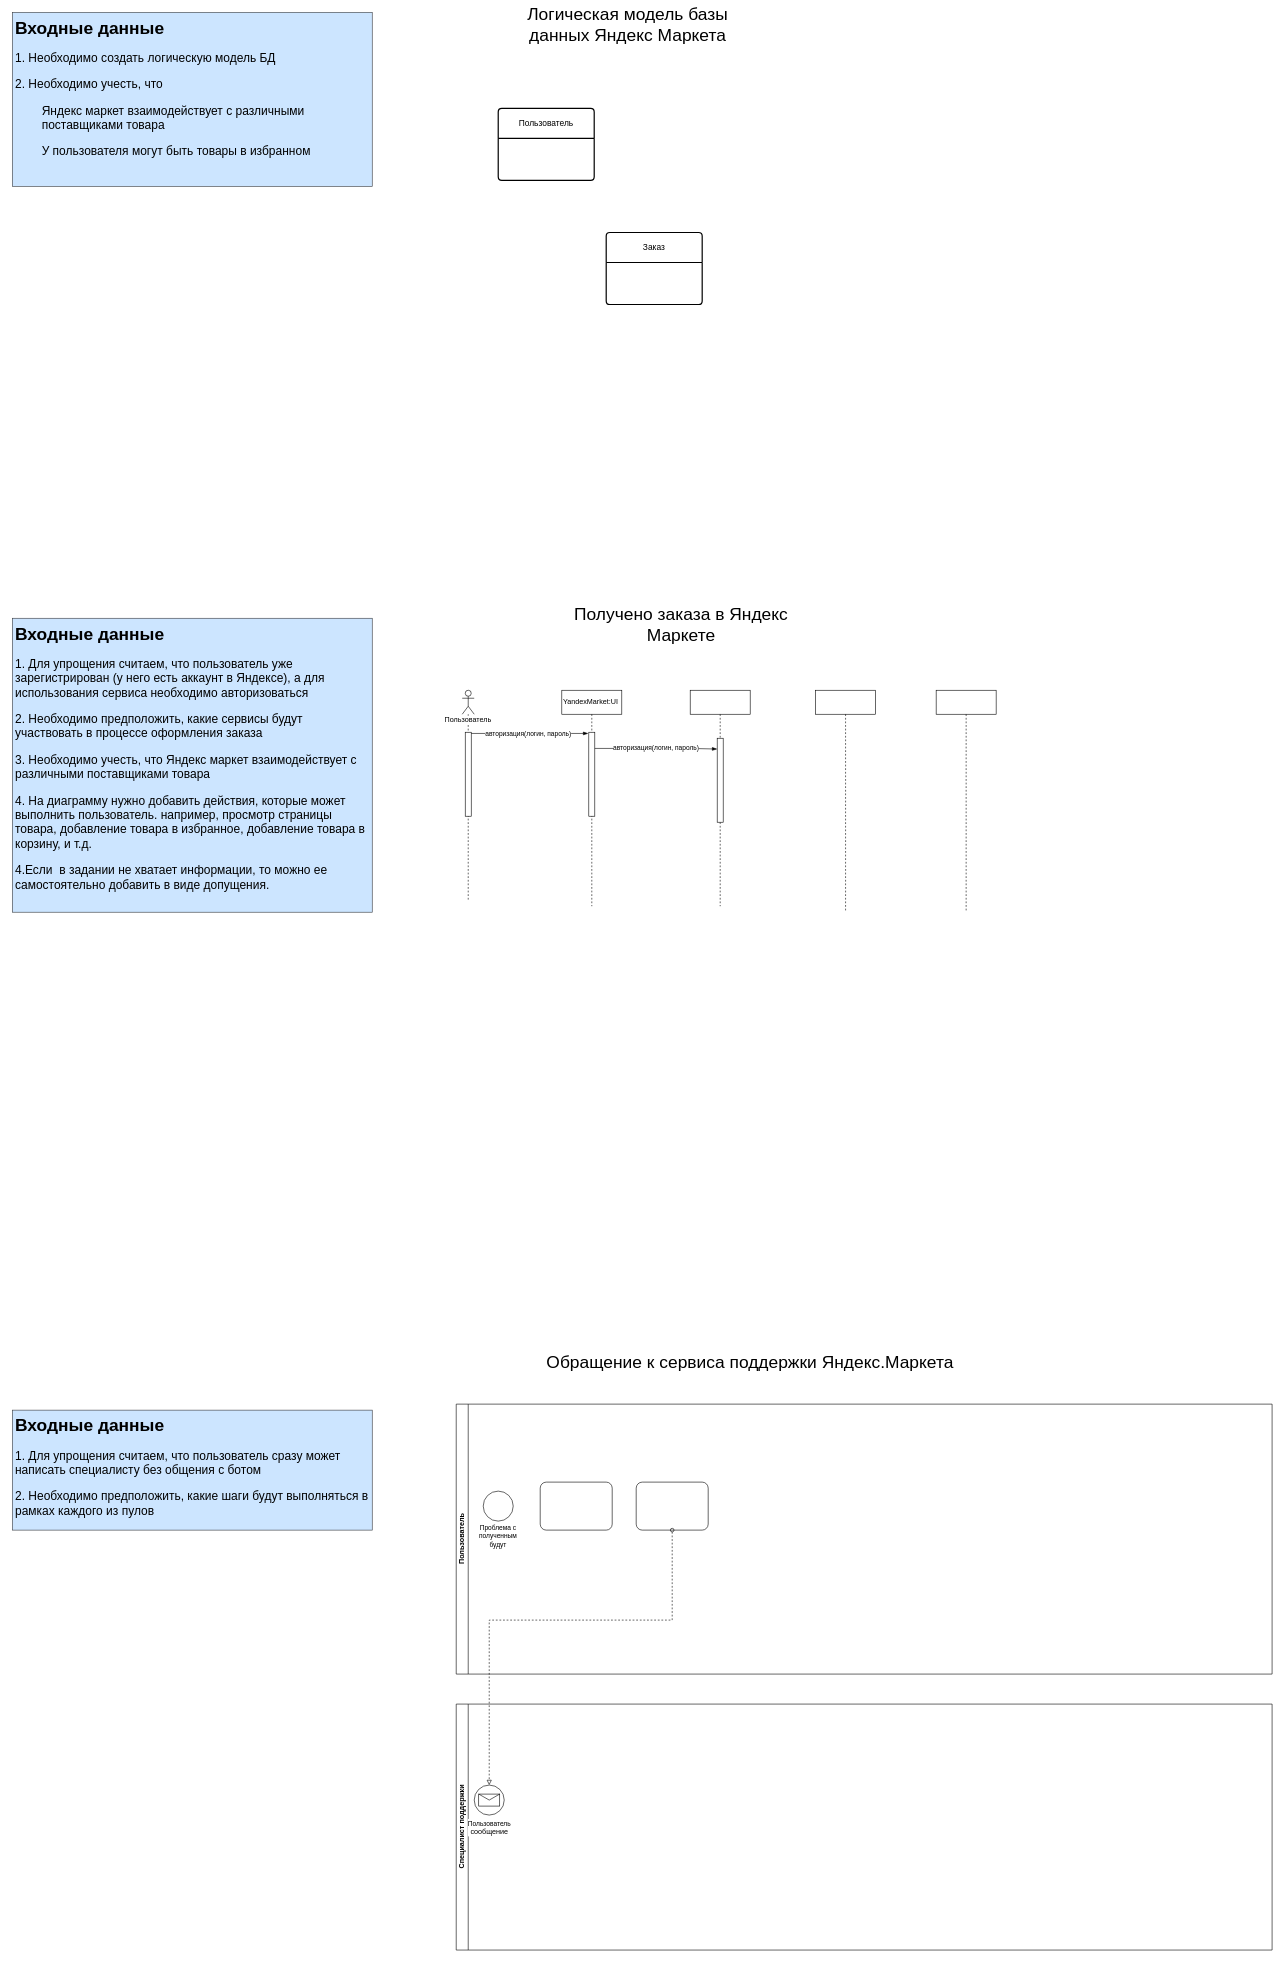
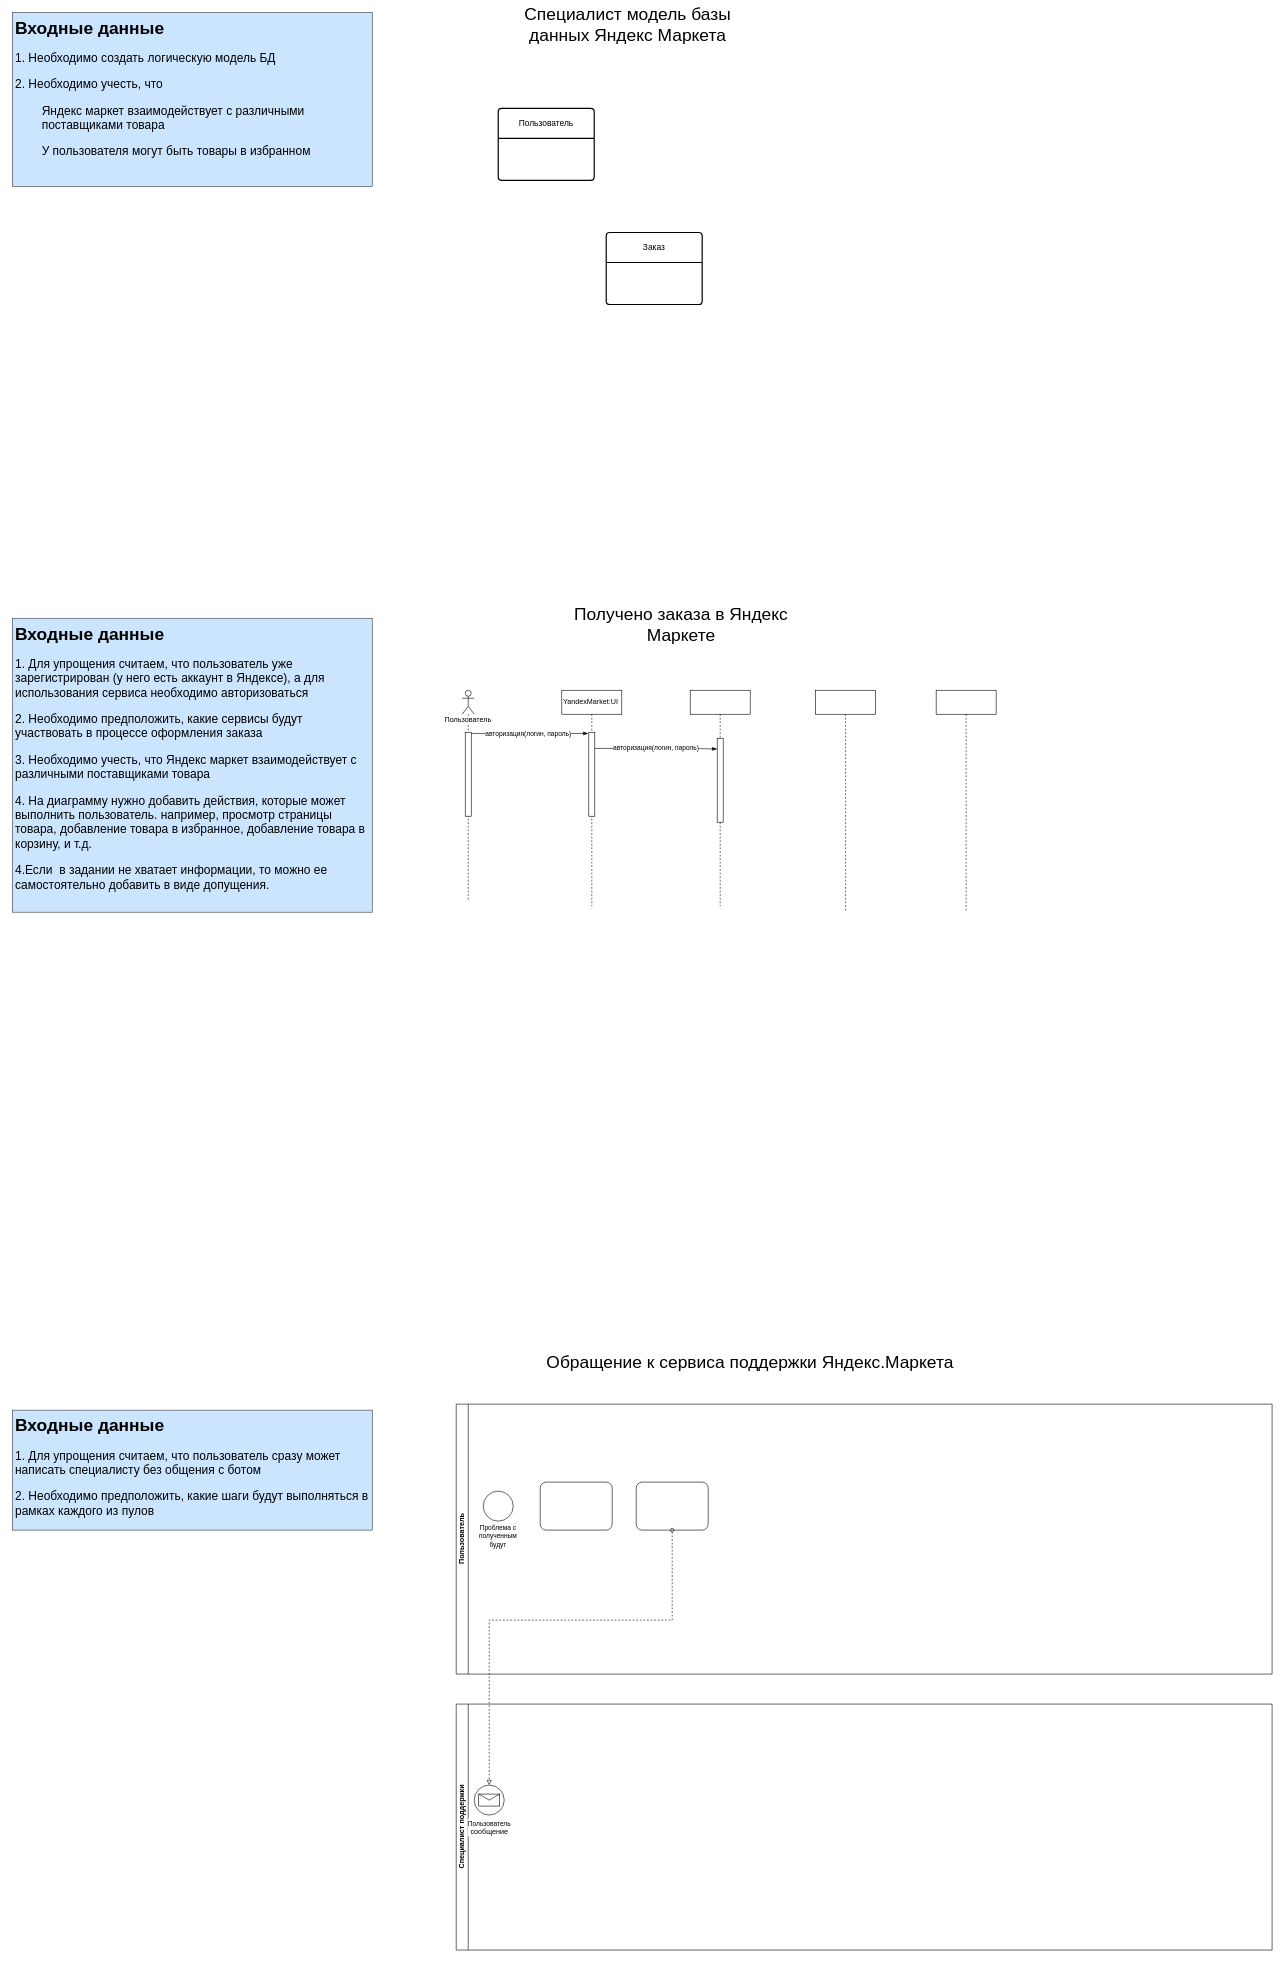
  <mxCell id="0" />
  <mxCell id="1" parent="0" />
  <mxCell id="2" style="edgeStyle=none;rounded=0;orthogonalLoop=1;jettySize=auto;html=1;endArrow=blockThin;endFill=1;" edge="1" parent="1" source="4"><mxGeometry relative="1" as="geometry"><mxPoint x="980" y="1222" as="targetPoint" /><Array as="points"><mxPoint x="909" y="1222" /></Array></mxGeometry></mxCell>
  <mxCell id="3" value="авторизация(логин, пароль)" style="edgeLabel;html=1;align=center;verticalAlign=middle;resizable=0;points=[];" vertex="1" connectable="0" parent="2"><mxGeometry x="0.063" y="-3" relative="1" as="geometry"><mxPoint x="-7" y="-4" as="offset" /></mxGeometry></mxCell>
  <mxCell id="4" value="&lt;span style=&quot;background-color: rgb(255, 255, 255);&quot;&gt;Пользователь&lt;/span&gt;" style="shape=umlLifeline;participant=umlActor;perimeter=lifelinePerimeter;whiteSpace=wrap;html=1;container=1;collapsible=0;recursiveResize=0;verticalAlign=top;spacingTop=36;outlineConnect=0;" vertex="1" parent="1"><mxGeometry x="770" y="1150" width="20" height="350" as="geometry" /></mxCell>
  <mxCell id="5" value="" style="html=1;points=[];perimeter=orthogonalPerimeter;" vertex="1" parent="4"><mxGeometry x="5" y="70" width="10" height="140" as="geometry" /></mxCell>
  <mxCell id="6" value="" style="shape=umlLifeline;perimeter=lifelinePerimeter;whiteSpace=wrap;html=1;container=1;collapsible=0;recursiveResize=0;outlineConnect=0;" vertex="1" parent="1"><mxGeometry x="1359" y="1150" width="100" height="370" as="geometry" /></mxCell>
  <mxCell id="7" style="edgeStyle=none;rounded=0;orthogonalLoop=1;jettySize=auto;html=1;endArrow=blockThin;endFill=1;" edge="1" parent="1" source="9"><mxGeometry relative="1" as="geometry"><mxPoint x="1195" y="1248" as="targetPoint" /><Array as="points"><mxPoint x="1149" y="1247" /></Array></mxGeometry></mxCell>
  <mxCell id="8" value="авторизация(логин, пароль)" style="edgeLabel;html=1;align=center;verticalAlign=middle;resizable=0;points=[];" vertex="1" connectable="0" parent="7"><mxGeometry x="0.098" y="-1" relative="1" as="geometry"><mxPoint x="-8" y="-3" as="offset" /></mxGeometry></mxCell>
  <mxCell id="9" value="YandexMarket:UI&amp;nbsp;" style="shape=umlLifeline;perimeter=lifelinePerimeter;whiteSpace=wrap;html=1;container=1;collapsible=0;recursiveResize=0;outlineConnect=0;" vertex="1" parent="1"><mxGeometry x="936" y="1150" width="100" height="360" as="geometry" /></mxCell>
  <mxCell id="10" value="" style="html=1;points=[];perimeter=orthogonalPerimeter;" vertex="1" parent="9"><mxGeometry x="45" y="70" width="10" height="140" as="geometry" /></mxCell>
  <mxCell id="11" value="" style="shape=umlLifeline;perimeter=lifelinePerimeter;whiteSpace=wrap;html=1;container=1;collapsible=0;recursiveResize=0;outlineConnect=0;" vertex="1" parent="1"><mxGeometry x="1150" y="1150" width="100" height="360" as="geometry" /></mxCell>
  <mxCell id="12" value="" style="html=1;points=[];perimeter=orthogonalPerimeter;" vertex="1" parent="11"><mxGeometry x="45" y="80" width="10" height="140" as="geometry" /></mxCell>
  <mxCell id="13" value="&lt;h1 style=&quot;font-size: 29px;&quot;&gt;&lt;font style=&quot;font-size: 29px;&quot;&gt;Входные данные&lt;/font&gt;&lt;/h1&gt;&lt;p style=&quot;font-size: 20px;&quot;&gt;&lt;font style=&quot;font-size: 20px;&quot;&gt;1. Для упрощения считаем, что пользователь уже зарегистрирован (у него есть аккаунт в Яндексе), а для использования сервиса необходимо авторизоваться&lt;/font&gt;&lt;/p&gt;&lt;p style=&quot;font-size: 20px;&quot;&gt;&lt;font style=&quot;font-size: 20px;&quot;&gt;2. Необходимо предположить, какие сервисы будут участвовать в процессе оформления заказа&lt;/font&gt;&lt;/p&gt;&lt;p style=&quot;font-size: 20px;&quot;&gt;&lt;font style=&quot;font-size: 20px;&quot;&gt;3. Необходимо учесть, что Яндекс маркет взаимодействует с различными поставщиками товара&lt;/font&gt;&lt;/p&gt;&lt;p style=&quot;font-size: 20px;&quot;&gt;&lt;font style=&quot;font-size: 20px;&quot;&gt;4. На диаграмму нужно добавить действия, которые может выполнить пользователь. например, просмотр страницы товара, добавление товара в избранное, добавление товара в корзину, и т.д.&lt;/font&gt;&lt;/p&gt;&lt;p style=&quot;font-size: 20px;&quot;&gt;&lt;font style=&quot;font-size: 20px;&quot;&gt;4.Если&amp;nbsp; в задании не хватает информации, то можно ее самостоятельно добавить в виде допущения.&lt;/font&gt;&lt;/p&gt;" style="text;html=1;strokeColor=#36393d;fillColor=#cce5ff;spacing=5;spacingTop=-20;whiteSpace=wrap;overflow=hidden;rounded=0;fontSize=16;" vertex="1" parent="1"><mxGeometry x="20" y="1030" width="600" height="490" as="geometry" /></mxCell>
  <mxCell id="14" value="Получено заказа в Яндекс Маркете" style="text;html=1;strokeColor=none;fillColor=none;align=center;verticalAlign=middle;whiteSpace=wrap;rounded=0;fontSize=29;" vertex="1" parent="1"><mxGeometry x="950" y="1020" width="370" height="40" as="geometry" /></mxCell>
  <mxCell id="15" value="" style="shape=umlLifeline;perimeter=lifelinePerimeter;whiteSpace=wrap;html=1;container=1;collapsible=0;recursiveResize=0;outlineConnect=0;" vertex="1" parent="1"><mxGeometry x="1560" y="1150" width="100" height="370" as="geometry" /></mxCell>
  <mxCell id="16" value="Обращение к сервиса поддержки Яндекс.Маркета" style="text;html=1;strokeColor=none;fillColor=none;align=center;verticalAlign=middle;whiteSpace=wrap;rounded=0;fontSize=29;" vertex="1" parent="1"><mxGeometry x="860" y="2250" width="780" height="40" as="geometry" /></mxCell>
  <mxCell id="17" value="Пользователь" style="swimlane;html=1;startSize=20;horizontal=0;" vertex="1" parent="1"><mxGeometry x="760" y="2340" width="1360" height="450" as="geometry" /></mxCell>
  <mxCell id="18" value="" style="points=[[0.145,0.145,0],[0.5,0,0],[0.855,0.145,0],[1,0.5,0],[0.855,0.855,0],[0.5,1,0],[0.145,0.855,0],[0,0.5,0]];shape=mxgraph.bpmn.event;html=1;verticalLabelPosition=bottom;labelBackgroundColor=#ffffff;verticalAlign=top;align=center;perimeter=ellipsePerimeter;outlineConnect=0;aspect=fixed;outline=standard;symbol=general;" vertex="1" parent="17"><mxGeometry x="45" y="145" width="50" height="50" as="geometry" /></mxCell>
  <mxCell id="19" value="&lt;span style=&quot;font-size: 11px;&quot;&gt;Проблема с полученным будут&lt;/span&gt;" style="text;html=1;strokeColor=none;fillColor=none;align=center;verticalAlign=middle;whiteSpace=wrap;rounded=0;" vertex="1" parent="17"><mxGeometry x="40" y="205" width="60" height="30" as="geometry" /></mxCell>
  <mxCell id="20" value="" style="points=[[0.25,0,0],[0.5,0,0],[0.75,0,0],[1,0.25,0],[1,0.5,0],[1,0.75,0],[0.75,1,0],[0.5,1,0],[0.25,1,0],[0,0.75,0],[0,0.5,0],[0,0.25,0]];shape=mxgraph.bpmn.task;whiteSpace=wrap;rectStyle=rounded;size=10;taskMarker=abstract;fontSize=11;" vertex="1" parent="17"><mxGeometry x="140" y="130" width="120" height="80" as="geometry" /></mxCell>
  <mxCell id="21" value="" style="points=[[0.25,0,0],[0.5,0,0],[0.75,0,0],[1,0.25,0],[1,0.5,0],[1,0.75,0],[0.75,1,0],[0.5,1,0],[0.25,1,0],[0,0.75,0],[0,0.5,0],[0,0.25,0]];shape=mxgraph.bpmn.task;whiteSpace=wrap;rectStyle=rounded;size=10;taskMarker=abstract;fontSize=11;" vertex="1" parent="17"><mxGeometry x="300" y="130" width="120" height="80" as="geometry" /></mxCell>
  <mxCell id="22" value="&lt;h1 style=&quot;font-size: 29px;&quot;&gt;&lt;font style=&quot;font-size: 29px;&quot;&gt;Входные данные&lt;/font&gt;&lt;/h1&gt;&lt;p style=&quot;font-size: 20px;&quot;&gt;&lt;font style=&quot;font-size: 20px;&quot;&gt;1. Для упрощения считаем, что пользователь сразу может написать специалисту без общения с ботом&lt;/font&gt;&lt;/p&gt;&lt;p style=&quot;font-size: 20px;&quot;&gt;&lt;font style=&quot;font-size: 20px;&quot;&gt;2. Необходимо предположить, какие шаги будут выполняться в рамках каждого из пулов&lt;/font&gt;&lt;/p&gt;&lt;p style=&quot;font-size: 20px;&quot;&gt;&lt;br&gt;&lt;/p&gt;" style="text;html=1;strokeColor=#36393d;fillColor=#cce5ff;spacing=5;spacingTop=-20;whiteSpace=wrap;overflow=hidden;rounded=0;fontSize=16;" vertex="1" parent="1"><mxGeometry x="20" y="2350" width="600" height="200" as="geometry" /></mxCell>
  <mxCell id="23" value="Специалист поддержки&lt;br&gt;" style="swimlane;html=1;startSize=20;horizontal=0;" vertex="1" parent="1"><mxGeometry x="760" y="2840" width="1360" height="410" as="geometry" /></mxCell>
  <mxCell id="24" value="&lt;span style=&quot;font-size: 11px;&quot;&gt;Пользователь&lt;br&gt;&lt;/span&gt;сообщение" style="points=[[0.145,0.145,0],[0.5,0,0],[0.855,0.145,0],[1,0.5,0],[0.855,0.855,0],[0.5,1,0],[0.145,0.855,0],[0,0.5,0]];shape=mxgraph.bpmn.event;html=1;verticalLabelPosition=bottom;labelBackgroundColor=#ffffff;verticalAlign=top;align=center;perimeter=ellipsePerimeter;outlineConnect=0;aspect=fixed;outline=standard;symbol=message;" vertex="1" parent="23"><mxGeometry x="30" y="135" width="50" height="50" as="geometry" /></mxCell>
  <mxCell id="25" style="edgeStyle=orthogonalEdgeStyle;rounded=0;orthogonalLoop=1;jettySize=auto;html=1;dashed=1;entryX=0.5;entryY=0;entryDx=0;entryDy=0;entryPerimeter=0;startArrow=oval;startFill=0;endArrow=block;endFill=0;exitX=0.5;exitY=1;exitDx=0;exitDy=0;exitPerimeter=0;" edge="1" parent="1" source="21" target="24"><mxGeometry relative="1" as="geometry"><mxPoint x="700" y="3045" as="targetPoint" /><Array as="points"><mxPoint x="1120" y="2700" /><mxPoint x="815" y="2700" /></Array><mxPoint x="1115" y="2570" as="sourcePoint" /></mxGeometry></mxCell>
  <mxCell id="26" value="Пользователь" style="swimlane;childLayout=stackLayout;horizontal=1;startSize=50;horizontalStack=0;rounded=1;fontSize=14;fontStyle=0;strokeWidth=2;resizeParent=0;resizeLast=1;shadow=0;dashed=0;align=center;arcSize=4;whiteSpace=wrap;html=1;" vertex="1" parent="1"><mxGeometry x="830" y="180" width="160" height="120" as="geometry" /></mxCell>
  <mxCell id="27" value="Заказ" style="swimlane;childLayout=stackLayout;horizontal=1;startSize=50;horizontalStack=0;rounded=1;fontSize=14;fontStyle=0;strokeWidth=2;resizeParent=0;resizeLast=1;shadow=0;dashed=0;align=center;arcSize=4;whiteSpace=wrap;html=1;" vertex="1" parent="1"><mxGeometry x="1010" y="387" width="160" height="120" as="geometry" /></mxCell>
- <mxCell id="28" value="Логическая модель базы данных Яндекс Маркета" style="text;html=1;strokeColor=none;fillColor=none;align=center;verticalAlign=middle;whiteSpace=wrap;rounded=0;fontSize=29;" vertex="1" parent="1"><mxGeometry x="861" y="20" width="370" height="40" as="geometry" /></mxCell>
+ <mxCell id="28" value="Специалист модель базы данных Яндекс Маркета" style="text;html=1;strokeColor=none;fillColor=none;align=center;verticalAlign=middle;whiteSpace=wrap;rounded=0;fontSize=29;" vertex="1" parent="1"><mxGeometry x="861" y="20" width="370" height="40" as="geometry" /></mxCell>
  <mxCell id="29" value="&lt;h1 style=&quot;font-size: 29px;&quot;&gt;&lt;font style=&quot;font-size: 29px;&quot;&gt;Входные данные&lt;/font&gt;&lt;/h1&gt;&lt;p style=&quot;font-size: 20px;&quot;&gt;&lt;font style=&quot;font-size: 20px;&quot;&gt;1. Необходимо создать логическую модель БД&lt;/font&gt;&lt;/p&gt;&lt;p style=&quot;font-size: 20px;&quot;&gt;&lt;font style=&quot;font-size: 20px;&quot;&gt;2. Необходимо учесть, что&amp;nbsp;&lt;/font&gt;&lt;/p&gt;&lt;p style=&quot;font-size: 20px;&quot;&gt;&lt;font style=&quot;font-size: 20px;&quot;&gt;&lt;span style=&quot;white-space: pre;&quot;&gt;&#09;&lt;/span&gt;Яндекс маркет взаимодействует с различными &lt;span style=&quot;white-space: pre;&quot;&gt;&#09;&lt;/span&gt;поставщиками товара&lt;/font&gt;&lt;/p&gt;&lt;p style=&quot;font-size: 20px;&quot;&gt;&lt;span style=&quot;background-color: initial;&quot;&gt;&lt;span style=&quot;white-space: pre;&quot;&gt;&#09;&lt;/span&gt;У пользователя могут быть товары в избранном&lt;/span&gt;&lt;/p&gt;" style="text;html=1;strokeColor=#36393d;fillColor=#cce5ff;spacing=5;spacingTop=-20;whiteSpace=wrap;overflow=hidden;rounded=0;fontSize=16;" vertex="1" parent="1"><mxGeometry x="20" y="20" width="600" height="290" as="geometry" /></mxCell>
